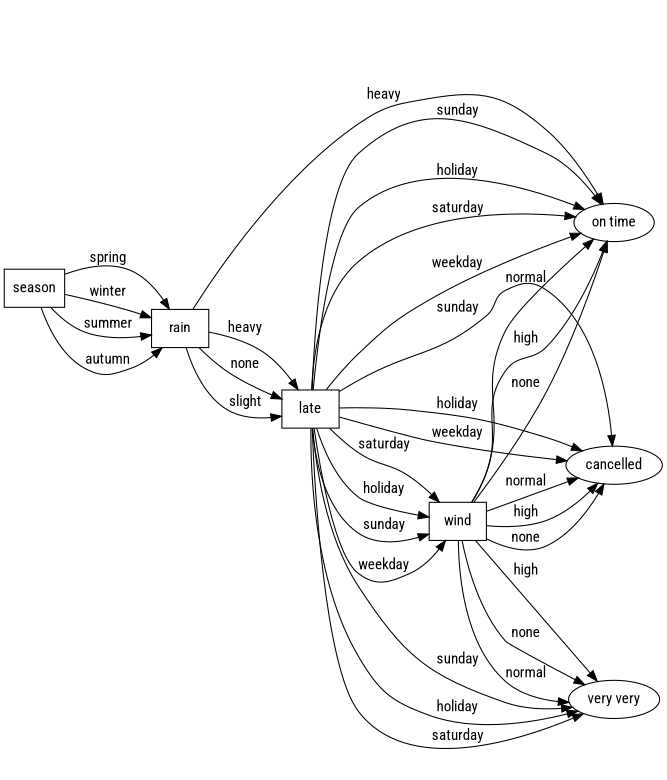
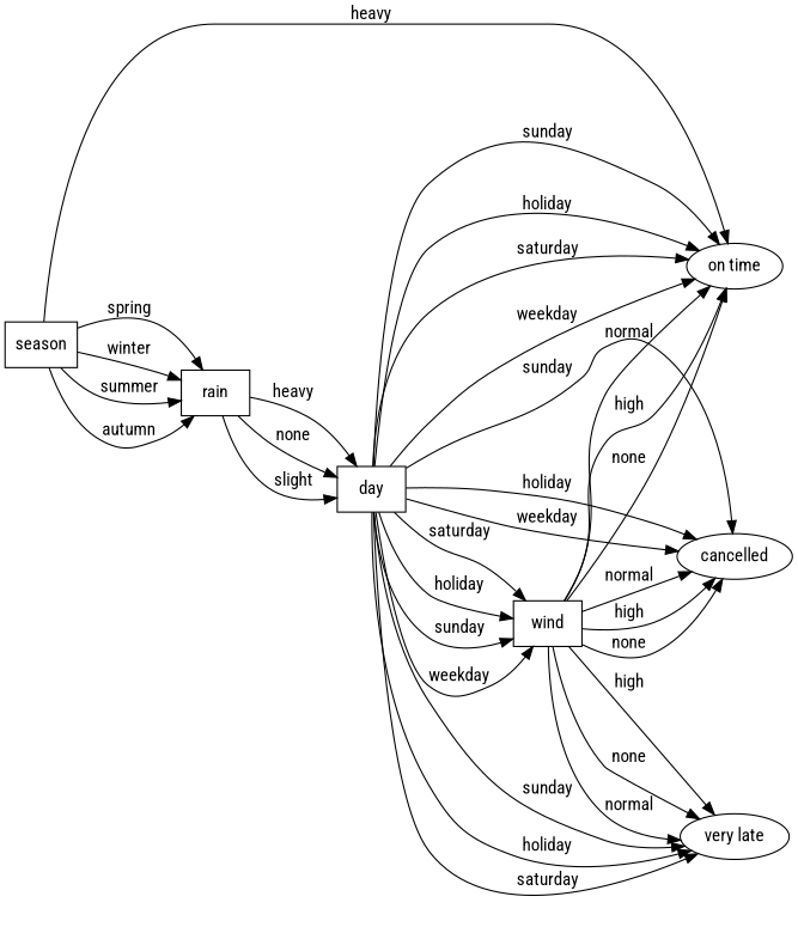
  digraph {
    fontname="Roboto Condensed"
    rankdir=LR
    node [fontname="Roboto Condensed" shape=box]
    edge [fontname="Roboto Condensed"]
    n1 [label=season]
    n2 [label=rain]
-   n3 [label=late]
+   n3 [label=day]
    n4 [label="on time" shape=""]
    n5 [label=wind]
-   n6 [label="very very" shape=""]
+   n6 [label="very late" shape=""]
    n7 [label=cancelled shape=""]
    n1 -> n2 [label=autumn]
    n1 -> n2 [label=spring]
    n1 -> n2 [label=winter]
    n1 -> n2 [label=summer]
    n2 -> n3 [label=heavy]
    n2 -> n3 [label=none]
    n2 -> n3 [label=slight]
-   n2 -> n4 [label=heavy]
+   n1 -> n4 [label=heavy]
    n3 -> n4 [label=sunday]
    n3 -> n4 [label=holiday]
    n3 -> n4 [label=saturday]
    n3 -> n4 [label=weekday]
    n3 -> n5 [label=weekday]
    n3 -> n5 [label=saturday]
    n3 -> n5 [label=holiday]
    n3 -> n5 [label=sunday]
    n3 -> n6 [label=sunday]
    n3 -> n6 [label=holiday]
    n3 -> n6 [label=saturday]
    n3 -> n7 [label=sunday]
    n3 -> n7 [label=holiday]
    n3 -> n7 [label=weekday]
    n5 -> n4 [label=high]
    n5 -> n4 [label=none]
    n5 -> n4 [label=normal]
    n5 -> n6 [label=normal]
    n5 -> n6 [label=high]
    n5 -> n6 [label=none]
    n5 -> n7 [label=high]
    n5 -> n7 [label=none]
    n5 -> n7 [label=normal]
  }
